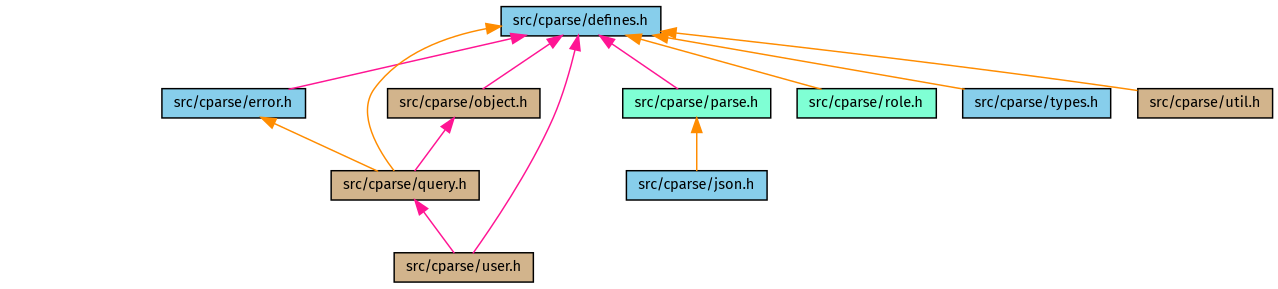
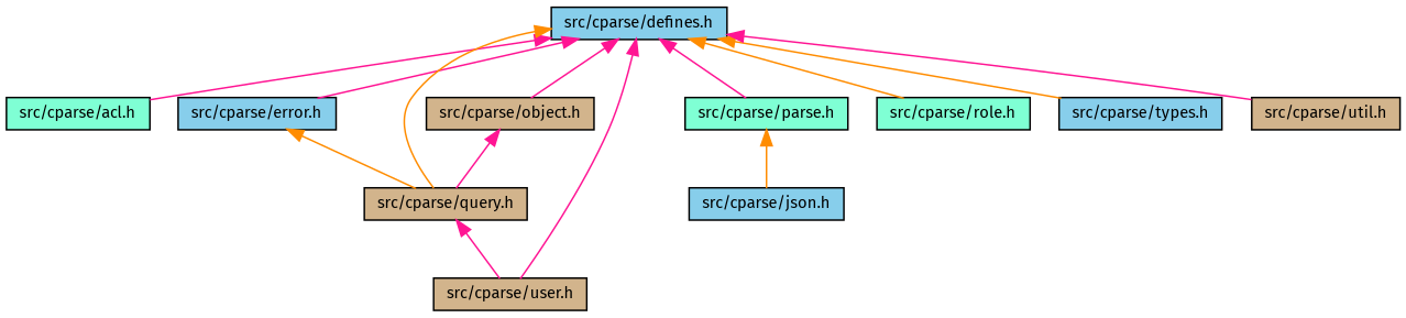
  digraph {
    fontname="Fira Sans"
    node [color=black fillcolor=skyblue fontname="Fira Sans" fontsize=10 shape=record style=filled]
    edge [color=deeppink dir=back fontname="Fira Sans" fontsize=10 labelfontname=Helvetica labelfontsize=10 style=solid]
    n1 [fontcolor=black height=0.2 label="src/cparse/defines.h" width=0.4]
+   n2 [fillcolor=aquamarine height=0.2 label="src/cparse/acl.h" width=0.4]
    n3 [height=0.2 label="src/cparse/error.h" width=0.4]
    n4 [fillcolor=tan height=0.2 label="src/cparse/query.h" width=0.4]
    n5 [fillcolor=tan height=0.2 label="src/cparse/user.h" width=0.4]
    n6 [fillcolor=tan height=0.2 label="src/cparse/object.h" width=0.4]
    n7 [fillcolor=aquamarine height=0.2 label="src/cparse/parse.h" width=0.4]
    n8 [fillcolor=aquamarine height=0.2 label="src/cparse/role.h" width=0.4]
    n9 [height=0.2 label="src/cparse/types.h" width=0.4]
    n10 [fillcolor=tan height=0.2 label="src/cparse/util.h" width=0.4]
    n11 [height=0.2 label="src/cparse/json.h" width=0.4]
+   n1 -> n2
    n1 -> n3
    n1 -> n4 [color=darkorange]
    n1 -> n5
    n1 -> n6
    n1 -> n7
    n1 -> n8 [color=darkorange]
    n1 -> n9 [color=darkorange]
-   n1 -> n10 [color=darkorange]
+   n1 -> n10
    n3 -> n4 [color=darkorange]
    n4 -> n5
    n6 -> n4
    n7 -> n11 [color=darkorange]
  }
